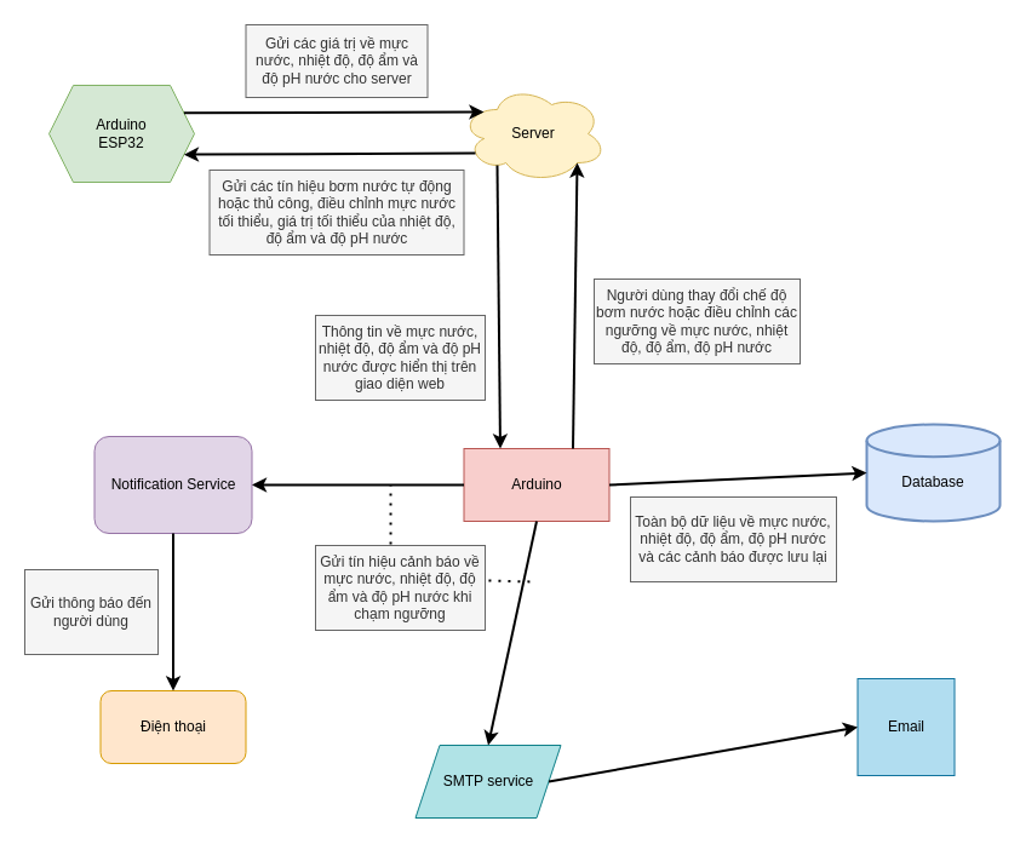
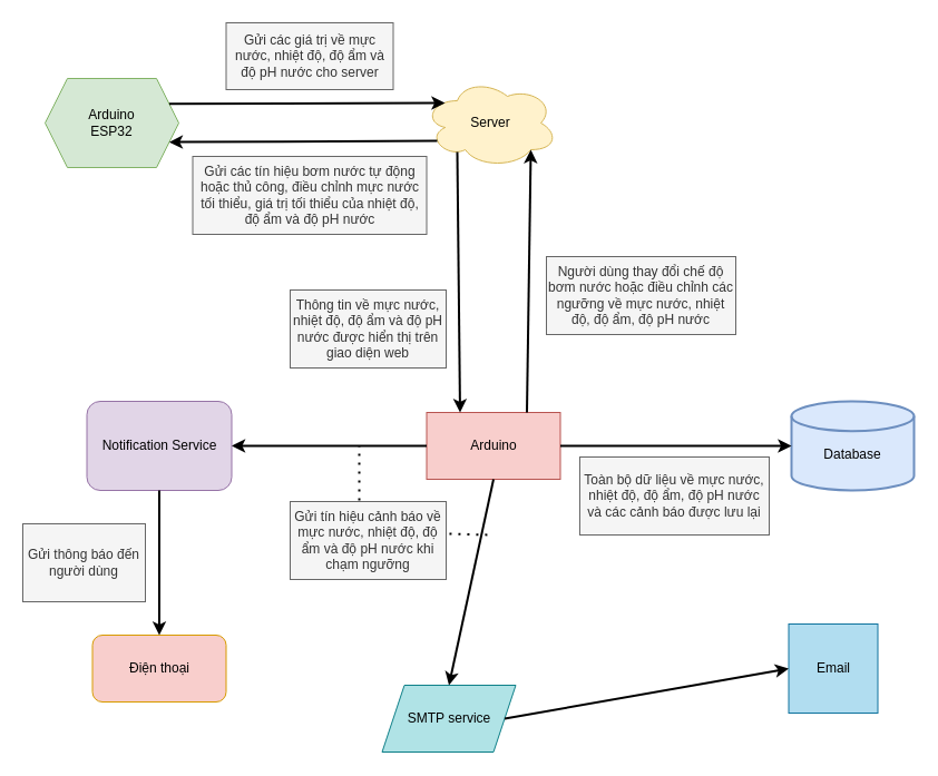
  <mxCell id="0" />
  <mxCell id="1" parent="0" />
  <mxCell id="2" value="Arduino" style="rounded=0;whiteSpace=wrap;html=1;fillColor=#f8cecc;strokeColor=#b85450;" vertex="1" parent="1"><mxGeometry x="382.5" y="370" width="120" height="60" as="geometry" /></mxCell>
- <mxCell id="3" value="&lt;br&gt;Database" style="strokeWidth=2;html=1;shape=mxgraph.flowchart.database;whiteSpace=wrap;fillColor=#dae8fc;strokeColor=#6c8ebf;" vertex="1" parent="1"><mxGeometry x="715" y="350" width="110" height="80" as="geometry" /></mxCell>
+ <mxCell id="3" value="&lt;br&gt;Database" style="strokeWidth=2;html=1;shape=mxgraph.flowchart.database;whiteSpace=wrap;fillColor=#dae8fc;strokeColor=#6c8ebf;" vertex="1" parent="1"><mxGeometry x="710" y="360" width="110" height="80" as="geometry" /></mxCell>
  <mxCell id="4" value="Server" style="ellipse;shape=cloud;whiteSpace=wrap;html=1;fillColor=#fff2cc;strokeColor=#d6b656;" vertex="1" parent="1"><mxGeometry x="380" y="70" width="120" height="80" as="geometry" /></mxCell>
  <mxCell id="5" value="Arduino&lt;br&gt;ESP32" style="shape=hexagon;perimeter=hexagonPerimeter2;whiteSpace=wrap;html=1;fixedSize=1;fillColor=#d5e8d4;strokeColor=#82b366;" vertex="1" parent="1"><mxGeometry x="40" y="70" width="120" height="80" as="geometry" /></mxCell>
  <mxCell id="6" value="Notification Service" style="whiteSpace=wrap;html=1;fillColor=#e1d5e7;strokeColor=#9673a6;rounded=1;" vertex="1" parent="1"><mxGeometry x="77.5" y="360" width="130" height="80" as="geometry" /></mxCell>
- <mxCell id="7" value="Điện thoại" style="rounded=1;whiteSpace=wrap;html=1;fillColor=#ffe6cc;strokeColor=#d79b00;" vertex="1" parent="1"><mxGeometry x="82.5" y="570" width="120" height="60" as="geometry" /></mxCell>
+ <mxCell id="7" value="Điện thoại" style="rounded=1;whiteSpace=wrap;html=1;fillColor=#f8cecc;strokeColor=#d79b00;" vertex="1" parent="1"><mxGeometry x="82.5" y="570" width="120" height="60" as="geometry" /></mxCell>
  <mxCell id="8" value="SMTP service" style="shape=parallelogram;perimeter=parallelogramPerimeter;whiteSpace=wrap;html=1;fixedSize=1;fillColor=#b0e3e6;strokeColor=#0e8088;" vertex="1" parent="1"><mxGeometry x="342.5" y="615" width="120" height="60" as="geometry" /></mxCell>
  <mxCell id="9" value="Email" style="whiteSpace=wrap;html=1;aspect=fixed;fillColor=#b1ddf0;strokeColor=#10739e;" vertex="1" parent="1"><mxGeometry x="707.5" y="560" width="80" height="80" as="geometry" /></mxCell>
  <mxCell id="10" value="" style="endArrow=classic;html=1;rounded=0;exitX=1;exitY=0.25;exitDx=0;exitDy=0;strokeWidth=2;entryX=0.158;entryY=0.275;entryDx=0;entryDy=0;entryPerimeter=0;" edge="1" parent="1" source="5" target="4"><mxGeometry width="50" height="50" relative="1" as="geometry"><mxPoint x="440" y="360" as="sourcePoint" /><mxPoint x="360" y="93" as="targetPoint" /></mxGeometry></mxCell>
  <mxCell id="11" value="" style="endArrow=classic;html=1;rounded=0;exitX=0.1;exitY=0.7;exitDx=0;exitDy=0;entryX=1;entryY=0.75;entryDx=0;entryDy=0;strokeWidth=2;exitPerimeter=0;" edge="1" parent="1" source="4" target="5"><mxGeometry width="50" height="50" relative="1" as="geometry"><mxPoint x="352.96" y="126" as="sourcePoint" /><mxPoint x="419" y="180" as="targetPoint" /></mxGeometry></mxCell>
  <mxCell id="12" value="" style="endArrow=classic;html=1;rounded=0;entryX=0.25;entryY=0;entryDx=0;entryDy=0;strokeWidth=2;exitX=0.25;exitY=0.825;exitDx=0;exitDy=0;exitPerimeter=0;" edge="1" parent="1" source="4" target="2"><mxGeometry width="50" height="50" relative="1" as="geometry"><mxPoint x="420" y="200" as="sourcePoint" /><mxPoint x="430" y="170" as="targetPoint" /></mxGeometry></mxCell>
  <mxCell id="13" value="" style="endArrow=classic;html=1;rounded=0;strokeWidth=2;exitX=0.75;exitY=0;exitDx=0;exitDy=0;entryX=0.8;entryY=0.8;entryDx=0;entryDy=0;entryPerimeter=0;" edge="1" parent="1" source="2" target="4"><mxGeometry width="50" height="50" relative="1" as="geometry"><mxPoint x="476" y="320" as="sourcePoint" /><mxPoint x="470" y="200" as="targetPoint" /></mxGeometry></mxCell>
  <mxCell id="14" value="" style="endArrow=classic;html=1;rounded=0;exitX=0;exitY=0.5;exitDx=0;exitDy=0;entryX=1;entryY=0.5;entryDx=0;entryDy=0;strokeWidth=2;" edge="1" parent="1" source="2" target="6"><mxGeometry width="50" height="50" relative="1" as="geometry"><mxPoint x="233.5" y="243" as="sourcePoint" /><mxPoint x="452.5" y="240" as="targetPoint" /></mxGeometry></mxCell>
  <mxCell id="15" value="" style="endArrow=classic;html=1;rounded=0;exitX=0.5;exitY=1;exitDx=0;exitDy=0;entryX=0.5;entryY=0;entryDx=0;entryDy=0;strokeWidth=2;" edge="1" parent="1" source="6" target="7"><mxGeometry width="50" height="50" relative="1" as="geometry"><mxPoint x="243.5" y="253" as="sourcePoint" /><mxPoint x="462.5" y="250" as="targetPoint" /></mxGeometry></mxCell>
  <mxCell id="16" value="" style="endArrow=classic;html=1;rounded=0;exitX=1;exitY=0.5;exitDx=0;exitDy=0;entryX=0;entryY=0.5;entryDx=0;entryDy=0;entryPerimeter=0;strokeWidth=2;" edge="1" parent="1" source="2" target="3"><mxGeometry width="50" height="50" relative="1" as="geometry"><mxPoint x="253.5" y="263" as="sourcePoint" /><mxPoint x="472.5" y="260" as="targetPoint" /></mxGeometry></mxCell>
  <mxCell id="17" value="" style="endArrow=classic;html=1;rounded=0;exitX=0.5;exitY=1;exitDx=0;exitDy=0;entryX=0.5;entryY=0;entryDx=0;entryDy=0;strokeWidth=2;" edge="1" parent="1" source="2" target="8"><mxGeometry width="50" height="50" relative="1" as="geometry"><mxPoint x="263.5" y="273" as="sourcePoint" /><mxPoint x="482.5" y="270" as="targetPoint" /></mxGeometry></mxCell>
  <mxCell id="18" value="" style="endArrow=classic;html=1;rounded=0;exitX=1;exitY=0.5;exitDx=0;exitDy=0;entryX=0;entryY=0.5;entryDx=0;entryDy=0;strokeWidth=2;" edge="1" parent="1" source="8" target="9"><mxGeometry width="50" height="50" relative="1" as="geometry"><mxPoint x="273.5" y="283" as="sourcePoint" /><mxPoint x="492.5" y="280" as="targetPoint" /></mxGeometry></mxCell>
  <mxCell id="19" value="Gửi các giá trị về mực nước, nhiệt độ, độ ẩm và độ pH nước cho server" style="rounded=0;whiteSpace=wrap;html=1;fillColor=#f5f5f5;fontColor=#333333;strokeColor=#666666;" vertex="1" parent="1"><mxGeometry x="202.5" y="20" width="150" height="60" as="geometry" /></mxCell>
  <mxCell id="20" value="Gửi các tín hiệu bơm nước tự động hoặc thủ công, điều chỉnh mực nước tối thiểu, giá trị tối thiểu của nhiệt độ, độ ẩm và độ pH nước" style="rounded=0;whiteSpace=wrap;html=1;fillColor=#f5f5f5;fontColor=#333333;strokeColor=#666666;" vertex="1" parent="1"><mxGeometry x="172.5" y="140" width="210" height="70" as="geometry" /></mxCell>
  <mxCell id="21" value="Thông tin về mực nước, nhiệt độ, độ ẩm và độ pH nước được hiển thị trên giao diện web" style="rounded=0;whiteSpace=wrap;html=1;fillColor=#f5f5f5;fontColor=#333333;strokeColor=#666666;" vertex="1" parent="1"><mxGeometry x="260" y="260" width="140" height="70" as="geometry" /></mxCell>
  <mxCell id="22" value="Người dùng thay đổi chế độ bơm nước hoặc điều chỉnh các ngưỡng về mực nước, nhiệt độ, độ ẩm, độ pH nước" style="rounded=0;whiteSpace=wrap;html=1;fillColor=#f5f5f5;fontColor=#333333;strokeColor=#666666;" vertex="1" parent="1"><mxGeometry x="490" y="230" width="170" height="70" as="geometry" /></mxCell>
  <mxCell id="23" value="Gửi tín hiệu cảnh báo về mực nước, nhiệt độ, độ ẩm và độ pH nước khi chạm ngưỡng" style="rounded=0;whiteSpace=wrap;html=1;fillColor=#f5f5f5;fontColor=#333333;strokeColor=#666666;" vertex="1" parent="1"><mxGeometry x="260" y="450" width="140" height="70" as="geometry" /></mxCell>
  <mxCell id="24" value="" style="endArrow=none;dashed=1;html=1;dashPattern=1 3;strokeWidth=2;rounded=0;exitX=0.443;exitY=-0.014;exitDx=0;exitDy=0;exitPerimeter=0;" edge="1" parent="1" source="23"><mxGeometry width="50" height="50" relative="1" as="geometry"><mxPoint x="280" y="450" as="sourcePoint" /><mxPoint x="322" y="400" as="targetPoint" /></mxGeometry></mxCell>
  <mxCell id="25" value="" style="endArrow=none;dashed=1;html=1;dashPattern=1 3;strokeWidth=2;rounded=0;exitX=1.021;exitY=0.414;exitDx=0;exitDy=0;exitPerimeter=0;" edge="1" parent="1" source="23"><mxGeometry width="50" height="50" relative="1" as="geometry"><mxPoint x="332" y="459" as="sourcePoint" /><mxPoint x="440" y="480" as="targetPoint" /></mxGeometry></mxCell>
  <mxCell id="26" value="Gửi thông báo đến người dùng" style="rounded=0;whiteSpace=wrap;html=1;fillColor=#f5f5f5;fontColor=#333333;strokeColor=#666666;" vertex="1" parent="1"><mxGeometry x="20" y="470" width="110" height="70" as="geometry" /></mxCell>
  <mxCell id="27" value="Toàn bộ dữ liệu về mực nước, nhiệt độ, độ ẩm, độ pH nước và các cảnh báo được lưu lại" style="rounded=0;whiteSpace=wrap;html=1;fillColor=#f5f5f5;fontColor=#333333;strokeColor=#666666;" vertex="1" parent="1"><mxGeometry x="520" y="410" width="170" height="70" as="geometry" /></mxCell>
